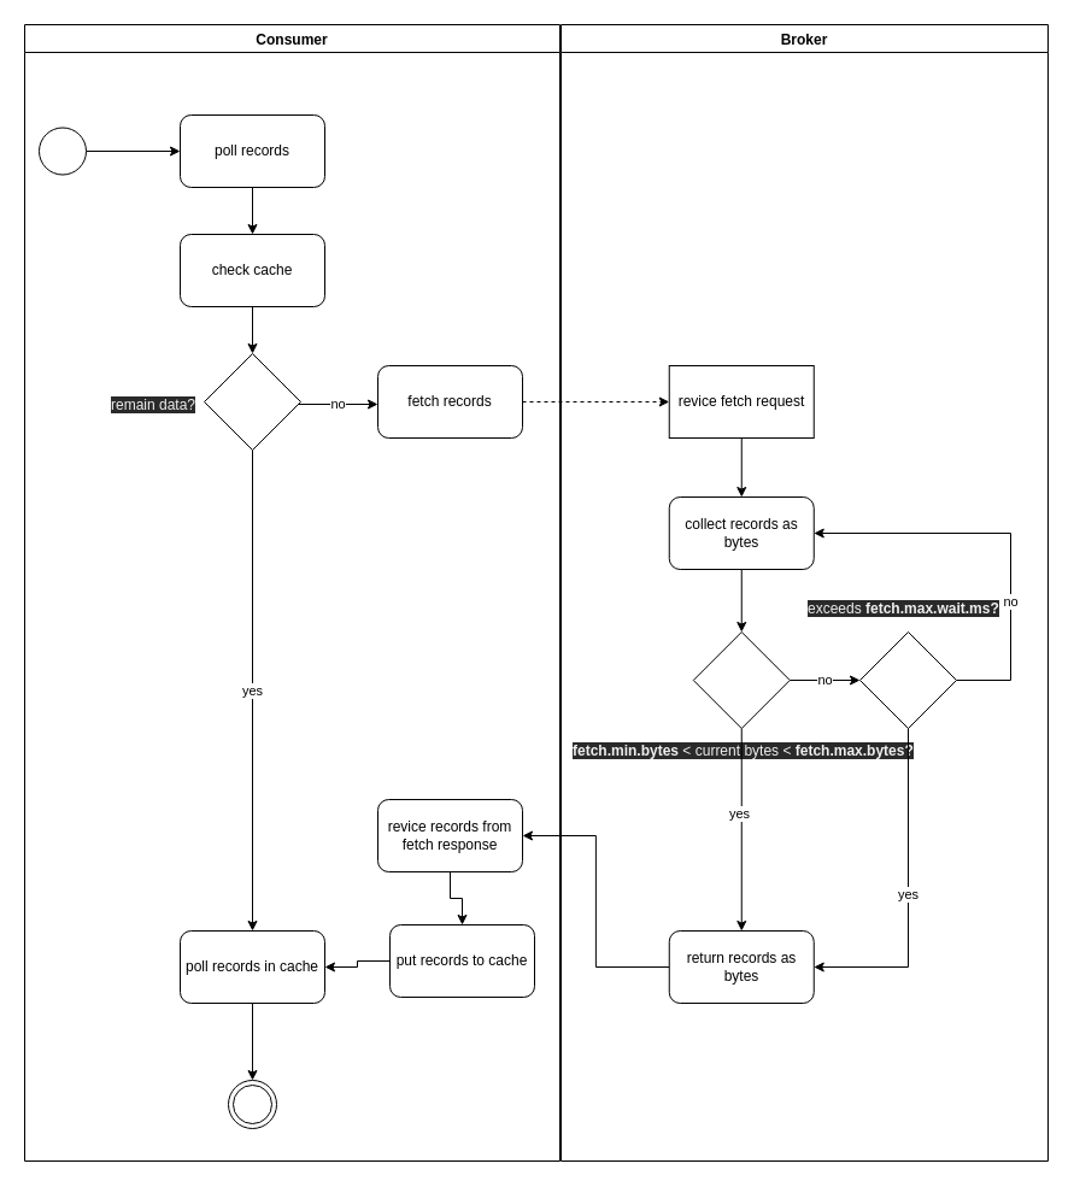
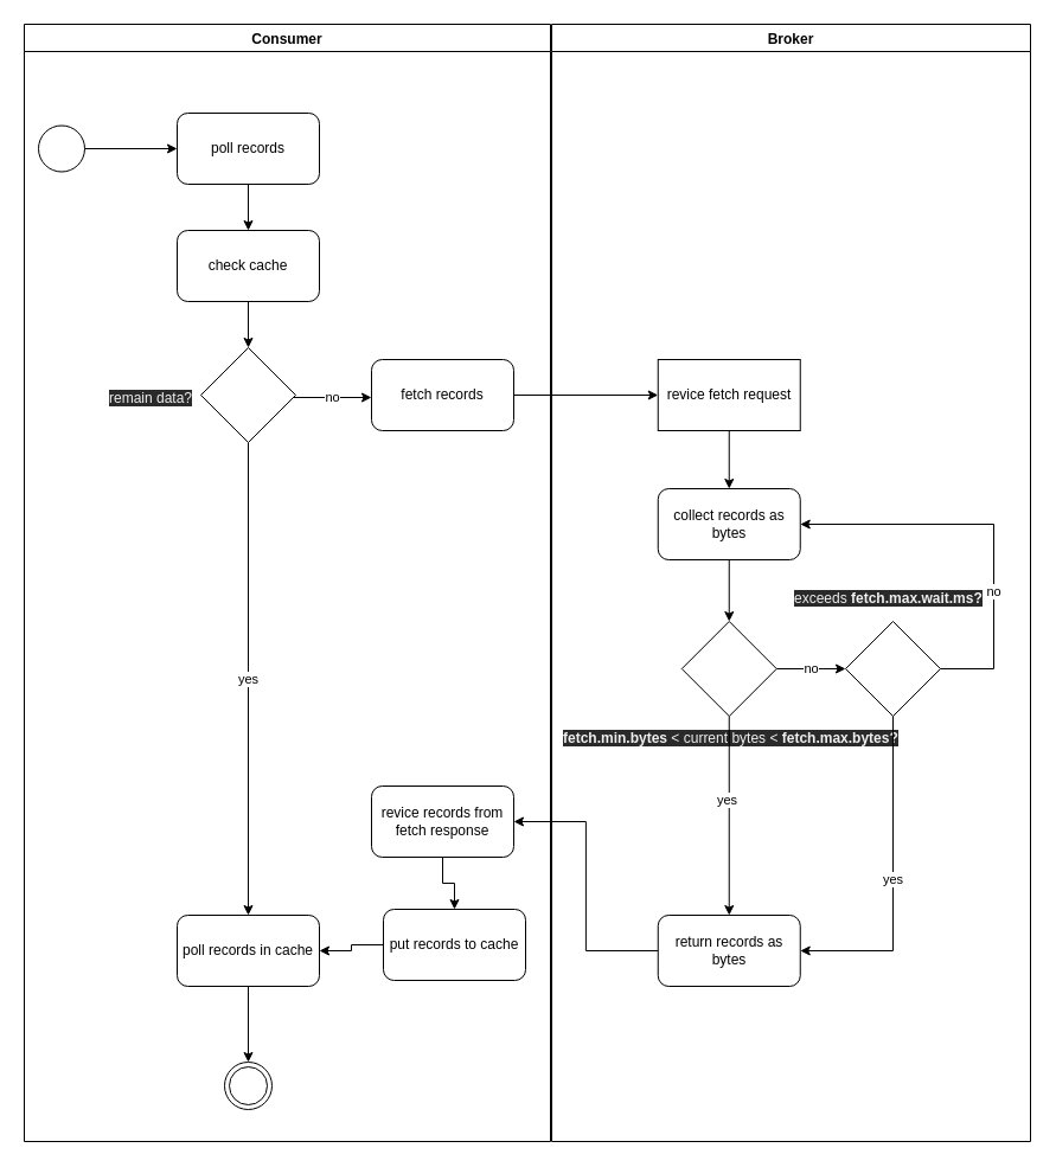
  <mxCell id="0" />
  <mxCell id="1" parent="0" />
- <mxCell id="2" style="edgeStyle=orthogonalEdgeStyle;rounded=0;orthogonalLoop=1;jettySize=auto;html=1;dashed=1;" parent="1" source="3" target="5" edge="1"><mxGeometry relative="1" as="geometry" /></mxCell>
+ <mxCell id="2" style="edgeStyle=orthogonalEdgeStyle;rounded=0;orthogonalLoop=1;jettySize=auto;html=1;" parent="1" source="3" target="5" edge="1"><mxGeometry relative="1" as="geometry" /></mxCell>
  <mxCell id="3" value="fetch records" style="rounded=1;whiteSpace=wrap;html=1;" parent="1" vertex="1"><mxGeometry x="313" y="303" width="120" height="60" as="geometry" /></mxCell>
  <mxCell id="4" style="edgeStyle=orthogonalEdgeStyle;rounded=0;orthogonalLoop=1;jettySize=auto;html=1;" parent="1" source="5" target="7" edge="1"><mxGeometry relative="1" as="geometry" /></mxCell>
  <mxCell id="5" value="revice fetch request" style="whiteSpace=wrap;html=1;rounded=0;" parent="1" vertex="1"><mxGeometry x="554.75" y="303" width="120" height="60" as="geometry" /></mxCell>
  <mxCell id="6" value="" style="edgeStyle=orthogonalEdgeStyle;rounded=0;orthogonalLoop=1;jettySize=auto;html=1;" parent="1" source="7" target="27" edge="1"><mxGeometry relative="1" as="geometry" /></mxCell>
  <mxCell id="7" value="collect records as bytes" style="rounded=1;whiteSpace=wrap;html=1;" parent="1" vertex="1"><mxGeometry x="554.75" y="412" width="120" height="60" as="geometry" /></mxCell>
  <mxCell id="8" value="" style="edgeStyle=orthogonalEdgeStyle;rounded=0;orthogonalLoop=1;jettySize=auto;html=1;" parent="1" source="9" target="16" edge="1"><mxGeometry relative="1" as="geometry" /></mxCell>
  <mxCell id="9" value="poll records" style="rounded=1;whiteSpace=wrap;html=1;" parent="1" vertex="1"><mxGeometry x="149" y="95" width="120" height="60" as="geometry" /></mxCell>
  <mxCell id="10" value="no" style="edgeStyle=orthogonalEdgeStyle;rounded=0;orthogonalLoop=1;jettySize=auto;html=1;" parent="1" source="12" target="3" edge="1"><mxGeometry relative="1" as="geometry"><Array as="points"><mxPoint x="274" y="335" /><mxPoint x="274" y="335" /></Array></mxGeometry></mxCell>
  <mxCell id="11" value="yes" style="edgeStyle=orthogonalEdgeStyle;rounded=0;orthogonalLoop=1;jettySize=auto;html=1;" parent="1" source="12" target="14" edge="1"><mxGeometry relative="1" as="geometry" /></mxCell>
  <mxCell id="12" value="" style="rhombus;whiteSpace=wrap;html=1;" parent="1" vertex="1"><mxGeometry x="169" y="293" width="80" height="80" as="geometry" /></mxCell>
  <mxCell id="13" style="edgeStyle=orthogonalEdgeStyle;rounded=0;orthogonalLoop=1;jettySize=auto;html=1;" parent="1" source="14" target="32" edge="1"><mxGeometry relative="1" as="geometry" /></mxCell>
  <mxCell id="14" value="poll records in cache" style="rounded=1;whiteSpace=wrap;html=1;" parent="1" vertex="1"><mxGeometry x="149" y="772" width="120" height="60" as="geometry" /></mxCell>
  <mxCell id="15" value="" style="edgeStyle=orthogonalEdgeStyle;rounded=0;orthogonalLoop=1;jettySize=auto;html=1;" parent="1" source="16" target="12" edge="1"><mxGeometry relative="1" as="geometry" /></mxCell>
  <mxCell id="16" value="check cache" style="rounded=1;whiteSpace=wrap;html=1;" parent="1" vertex="1"><mxGeometry x="149" y="194" width="120" height="60" as="geometry" /></mxCell>
  <mxCell id="17" style="edgeStyle=orthogonalEdgeStyle;rounded=0;orthogonalLoop=1;jettySize=auto;html=1;" parent="1" source="18" target="20" edge="1"><mxGeometry relative="1" as="geometry" /></mxCell>
  <mxCell id="18" value="revice records from fetch response" style="rounded=1;whiteSpace=wrap;html=1;" parent="1" vertex="1"><mxGeometry x="313" y="663" width="120" height="60" as="geometry" /></mxCell>
  <mxCell id="19" value="" style="edgeStyle=orthogonalEdgeStyle;rounded=0;orthogonalLoop=1;jettySize=auto;html=1;" parent="1" source="20" target="14" edge="1"><mxGeometry relative="1" as="geometry" /></mxCell>
  <mxCell id="20" value="put records to cache" style="rounded=1;whiteSpace=wrap;html=1;" parent="1" vertex="1"><mxGeometry x="323" y="767" width="120" height="60" as="geometry" /></mxCell>
  <mxCell id="21" value="&lt;span style=&quot;color: rgb(240 , 240 , 240) ; font-family: &amp;#34;helvetica&amp;#34; ; font-size: 12px ; font-style: normal ; letter-spacing: normal ; text-align: center ; text-indent: 0px ; text-transform: none ; word-spacing: 0px ; background-color: rgb(42 , 42 , 42) ; display: inline ; float: none&quot;&gt;&lt;b&gt;fetch.min.bytes&lt;/b&gt;&lt;/span&gt;&lt;span style=&quot;color: rgb(240 , 240 , 240) ; font-family: &amp;#34;helvetica&amp;#34; ; font-size: 12px ; font-style: normal ; font-weight: 400 ; letter-spacing: normal ; text-align: center ; text-indent: 0px ; text-transform: none ; word-spacing: 0px ; background-color: rgb(42 , 42 , 42) ; display: inline ; float: none&quot;&gt; &amp;lt; current bytes &amp;lt; &lt;/span&gt;&lt;span style=&quot;color: rgb(240 , 240 , 240) ; font-family: &amp;#34;helvetica&amp;#34; ; font-size: 12px ; font-style: normal ; letter-spacing: normal ; text-align: center ; text-indent: 0px ; text-transform: none ; word-spacing: 0px ; background-color: rgb(42 , 42 , 42) ; display: inline ; float: none&quot;&gt;&lt;b&gt;fetch.max.bytes?&lt;/b&gt;&lt;/span&gt;" style="text;whiteSpace=wrap;html=1;" parent="1" vertex="1"><mxGeometry x="473" y="609" width="289.5" height="28" as="geometry" /></mxCell>
  <mxCell id="22" style="edgeStyle=orthogonalEdgeStyle;rounded=0;orthogonalLoop=1;jettySize=auto;html=1;entryX=1;entryY=0.5;entryDx=0;entryDy=0;" parent="1" source="23" target="18" edge="1"><mxGeometry relative="1" as="geometry" /></mxCell>
  <mxCell id="23" value="return records as bytes" style="rounded=1;whiteSpace=wrap;html=1;" parent="1" vertex="1"><mxGeometry x="554.75" y="772" width="120" height="60" as="geometry" /></mxCell>
  <mxCell id="24" style="edgeStyle=orthogonalEdgeStyle;rounded=0;orthogonalLoop=1;jettySize=auto;html=1;" parent="1" source="27" target="23" edge="1"><mxGeometry relative="1" as="geometry" /></mxCell>
  <mxCell id="25" value="yes" style="edgeLabel;html=1;align=center;verticalAlign=middle;resizable=0;points=[];" parent="24" vertex="1" connectable="0"><mxGeometry x="-0.169" y="-2" relative="1" as="geometry"><mxPoint as="offset" /></mxGeometry></mxCell>
  <mxCell id="26" value="no" style="edgeStyle=orthogonalEdgeStyle;rounded=0;orthogonalLoop=1;jettySize=auto;html=1;entryX=0;entryY=0.5;entryDx=0;entryDy=0;" parent="1" source="27" target="34" edge="1"><mxGeometry relative="1" as="geometry" /></mxCell>
  <mxCell id="27" value="" style="rhombus;whiteSpace=wrap;html=1;" parent="1" vertex="1"><mxGeometry x="574.75" y="524" width="80" height="80" as="geometry" /></mxCell>
  <mxCell id="28" value="" style="edgeStyle=orthogonalEdgeStyle;rounded=0;orthogonalLoop=1;jettySize=auto;html=1;" parent="1" source="29" target="9" edge="1"><mxGeometry relative="1" as="geometry" /></mxCell>
  <mxCell id="29" value="" style="ellipse;whiteSpace=wrap;html=1;aspect=fixed;" parent="1" vertex="1"><mxGeometry x="32" y="105.5" width="39" height="39" as="geometry" /></mxCell>
  <mxCell id="30" value="Consumer" style="swimlane;" parent="1" vertex="1"><mxGeometry x="20" y="20" width="444" height="943" as="geometry"><mxRectangle x="20" y="346" width="129" height="23" as="alternateBounds" /></mxGeometry></mxCell>
  <mxCell id="31" value="&lt;span style=&quot;color: rgb(240, 240, 240); font-family: helvetica; font-size: 12px; font-style: normal; font-weight: 400; letter-spacing: normal; text-align: center; text-indent: 0px; text-transform: none; word-spacing: 0px; background-color: rgb(42, 42, 42); display: inline; float: none;&quot;&gt;remain data?&lt;/span&gt;" style="text;whiteSpace=wrap;html=1;" parent="30" vertex="1"><mxGeometry x="70" y="302" width="90" height="28" as="geometry" /></mxCell>
  <mxCell id="32" value="" style="ellipse;shape=doubleEllipse;whiteSpace=wrap;html=1;aspect=fixed;" parent="30" vertex="1"><mxGeometry x="169" y="876" width="40" height="40" as="geometry" /></mxCell>
  <mxCell id="33" value="Broker" style="swimlane;" parent="1" vertex="1"><mxGeometry x="465" y="20" width="404" height="943" as="geometry"><mxRectangle x="20" y="346" width="129" height="23" as="alternateBounds" /></mxGeometry></mxCell>
  <mxCell id="34" value="" style="rhombus;whiteSpace=wrap;html=1;" parent="33" vertex="1"><mxGeometry x="248" y="504" width="80" height="80" as="geometry" /></mxCell>
  <mxCell id="35" value="&lt;span style=&quot;color: rgb(240 , 240 , 240) ; font-family: &amp;#34;helvetica&amp;#34; ; font-size: 12px ; font-style: normal ; font-weight: 400 ; letter-spacing: normal ; text-align: center ; text-indent: 0px ; text-transform: none ; word-spacing: 0px ; background-color: rgb(42 , 42 , 42) ; display: inline ; float: none&quot;&gt;exceeds&amp;nbsp;&lt;/span&gt;&lt;b style=&quot;color: rgb(240 , 240 , 240) ; font-family: &amp;#34;helvetica&amp;#34; ; font-size: 12px ; font-style: normal ; letter-spacing: normal ; text-align: center ; text-indent: 0px ; text-transform: none ; word-spacing: 0px ; background-color: rgb(42 , 42 , 42)&quot;&gt;fetch.max.wait.ms?&lt;/b&gt;" style="text;whiteSpace=wrap;html=1;" parent="33" vertex="1"><mxGeometry x="202.5" y="471" width="171" height="28" as="geometry" /></mxCell>
  <mxCell id="36" value="yes" style="edgeStyle=orthogonalEdgeStyle;rounded=0;orthogonalLoop=1;jettySize=auto;html=1;entryX=1;entryY=0.5;entryDx=0;entryDy=0;exitX=0.5;exitY=1;exitDx=0;exitDy=0;" parent="1" source="34" target="23" edge="1"><mxGeometry relative="1" as="geometry"><Array as="points"><mxPoint x="753" y="802" /></Array></mxGeometry></mxCell>
  <mxCell id="37" value="no" style="edgeStyle=orthogonalEdgeStyle;rounded=0;orthogonalLoop=1;jettySize=auto;html=1;entryX=1;entryY=0.5;entryDx=0;entryDy=0;" parent="1" source="34" target="7" edge="1"><mxGeometry x="-0.335" relative="1" as="geometry"><Array as="points"><mxPoint x="838" y="564" /><mxPoint x="838" y="442" /></Array><mxPoint as="offset" /></mxGeometry></mxCell>
